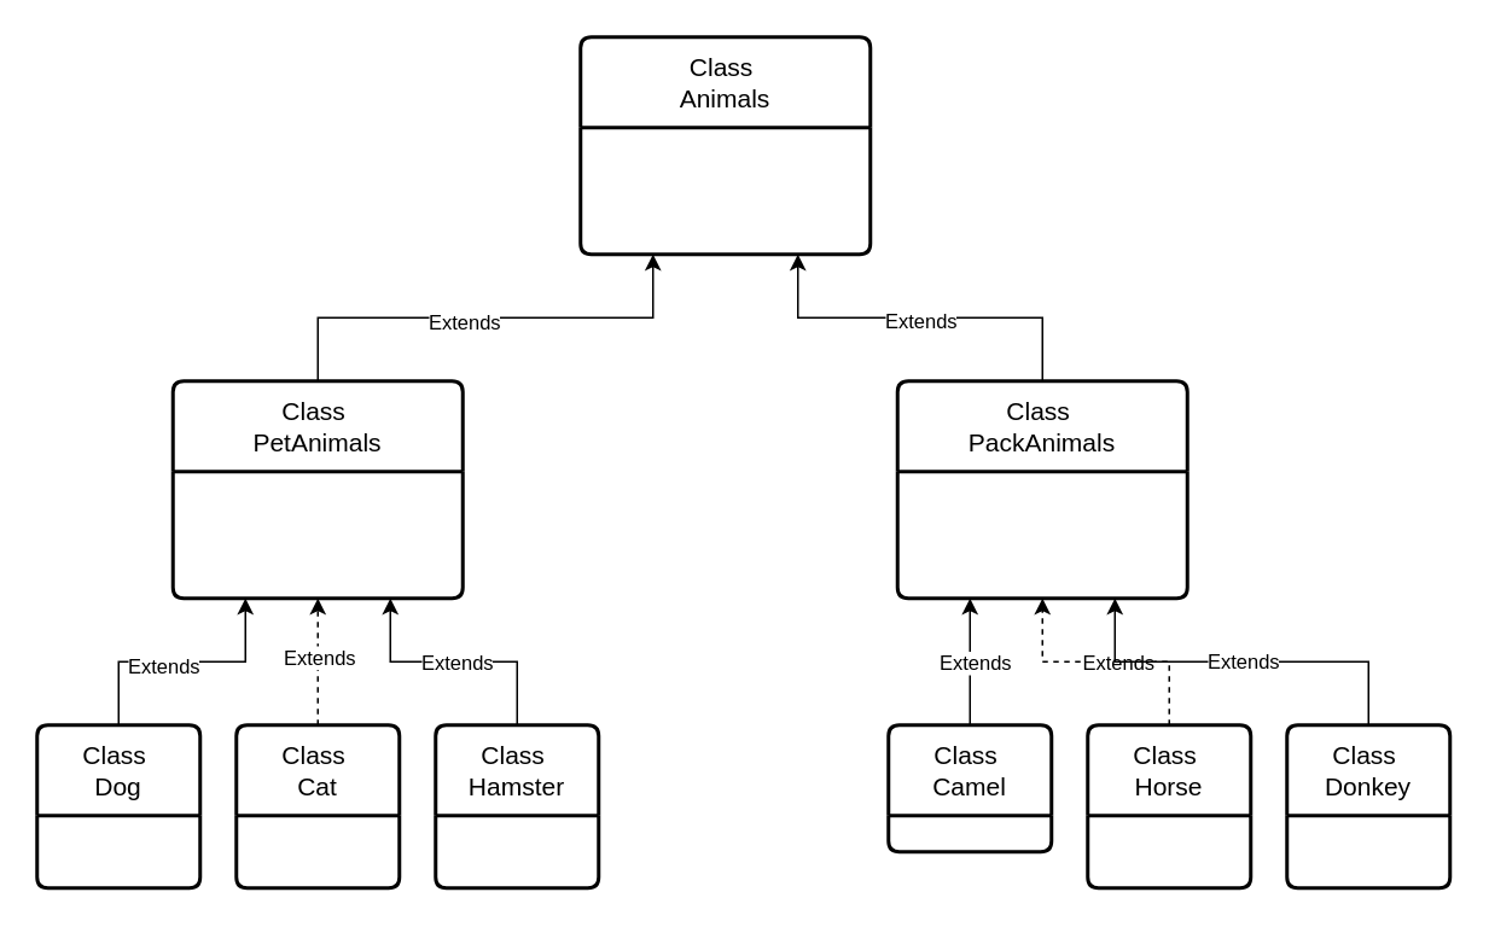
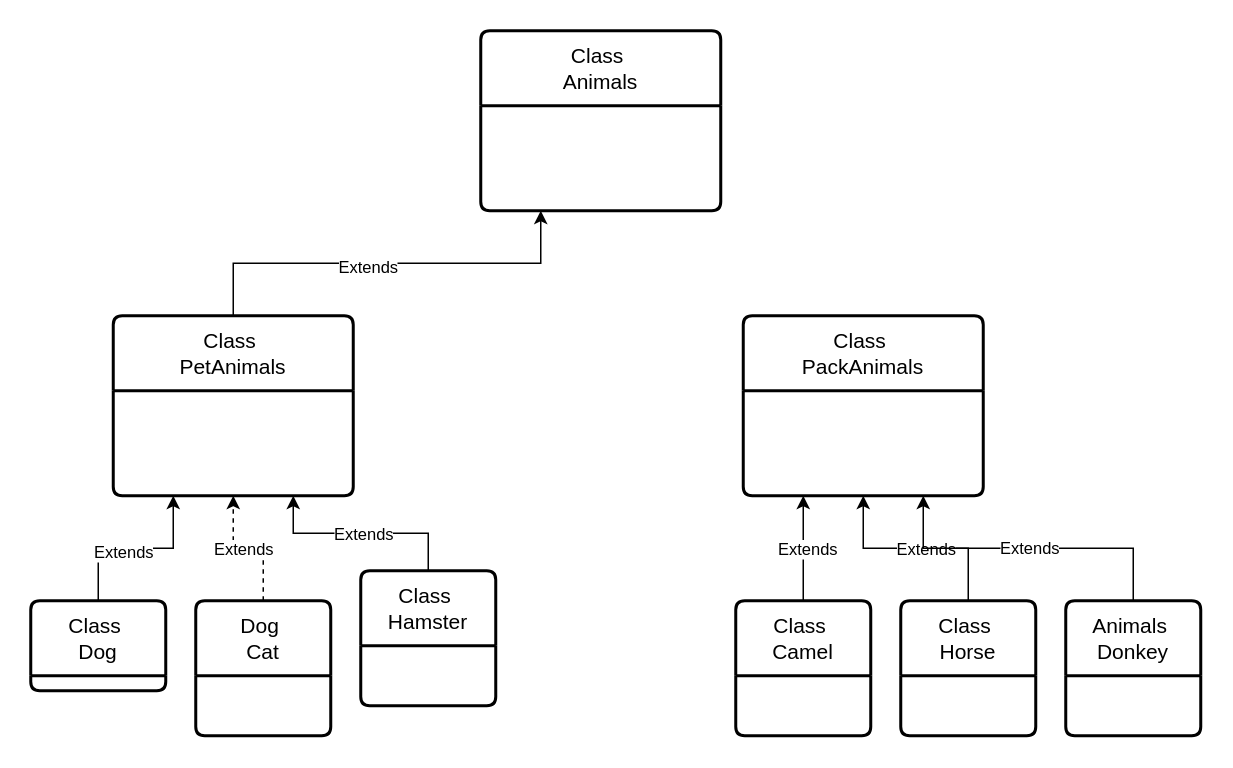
  <mxCell id="0" />
  <mxCell id="1" parent="0" />
  <mxCell id="2" value="Class&amp;nbsp;&lt;div&gt;Animals&lt;/div&gt;" style="swimlane;childLayout=stackLayout;horizontal=1;startSize=50;horizontalStack=0;rounded=1;fontSize=14;fontStyle=0;strokeWidth=2;resizeParent=0;resizeLast=1;shadow=0;dashed=0;align=center;arcSize=4;whiteSpace=wrap;html=1;" vertex="1" parent="1"><mxGeometry x="320" y="20" width="160" height="120" as="geometry" /></mxCell>
  <mxCell id="3" style="edgeStyle=orthogonalEdgeStyle;rounded=0;orthogonalLoop=1;jettySize=auto;html=1;exitX=0.5;exitY=0;exitDx=0;exitDy=0;entryX=0.25;entryY=1;entryDx=0;entryDy=0;" edge="1" parent="1" source="5" target="2"><mxGeometry relative="1" as="geometry" /></mxCell>
  <mxCell id="4" value="Extends" style="edgeLabel;html=1;align=center;verticalAlign=middle;resizable=0;points=[];" vertex="1" connectable="0" parent="3"><mxGeometry x="-0.098" y="-2" relative="1" as="geometry"><mxPoint as="offset" /></mxGeometry></mxCell>
- <mxCell id="5" value="Class&amp;nbsp;&lt;div&gt;PetAnimals&lt;/div&gt;" style="swimlane;childLayout=stackLayout;horizontal=1;startSize=50;horizontalStack=0;rounded=1;fontSize=14;fontStyle=0;strokeWidth=2;resizeParent=0;resizeLast=1;shadow=0;dashed=0;align=center;arcSize=4;whiteSpace=wrap;html=1;" vertex="1" parent="1"><mxGeometry x="95" y="210" width="160" height="120" as="geometry" /></mxCell>
- <mxCell id="6" style="edgeStyle=orthogonalEdgeStyle;rounded=0;orthogonalLoop=1;jettySize=auto;html=1;exitX=0.5;exitY=0;exitDx=0;exitDy=0;entryX=0.75;entryY=1;entryDx=0;entryDy=0;" edge="1" parent="1" source="8" target="2"><mxGeometry relative="1" as="geometry" /></mxCell>
- <mxCell id="7" value="Extends" style="edgeLabel;html=1;align=center;verticalAlign=middle;resizable=0;points=[];" vertex="1" connectable="0" parent="6"><mxGeometry x="0.004" y="1" relative="1" as="geometry"><mxPoint as="offset" /></mxGeometry></mxCell>
+ <mxCell id="5" value="Class&amp;nbsp;&lt;div&gt;PetAnimals&lt;/div&gt;" style="swimlane;childLayout=stackLayout;horizontal=1;startSize=50;horizontalStack=0;rounded=1;fontSize=14;fontStyle=0;strokeWidth=2;resizeParent=0;resizeLast=1;shadow=0;dashed=0;align=center;arcSize=4;whiteSpace=wrap;html=1;" vertex="1" parent="1"><mxGeometry x="75" y="210" width="160" height="120" as="geometry" /></mxCell>
  <mxCell id="8" value="Class&amp;nbsp;&lt;div&gt;PackAnimals&lt;/div&gt;" style="swimlane;childLayout=stackLayout;horizontal=1;startSize=50;horizontalStack=0;rounded=1;fontSize=14;fontStyle=0;strokeWidth=2;resizeParent=0;resizeLast=1;shadow=0;dashed=0;align=center;arcSize=4;whiteSpace=wrap;html=1;" vertex="1" parent="1"><mxGeometry x="495" y="210" width="160" height="120" as="geometry" /></mxCell>
  <mxCell id="9" style="edgeStyle=orthogonalEdgeStyle;rounded=0;orthogonalLoop=1;jettySize=auto;html=1;exitX=0.5;exitY=0;exitDx=0;exitDy=0;entryX=0.25;entryY=1;entryDx=0;entryDy=0;" edge="1" parent="1" source="11" target="5"><mxGeometry relative="1" as="geometry" /></mxCell>
  <mxCell id="10" value="Extends" style="edgeLabel;html=1;align=center;verticalAlign=middle;resizable=0;points=[];" vertex="1" connectable="0" parent="9"><mxGeometry x="-0.157" y="-2" relative="1" as="geometry"><mxPoint as="offset" /></mxGeometry></mxCell>
- <mxCell id="11" value="Class&amp;nbsp;&lt;div&gt;Dog&lt;/div&gt;" style="swimlane;childLayout=stackLayout;horizontal=1;startSize=50;horizontalStack=0;rounded=1;fontSize=14;fontStyle=0;strokeWidth=2;resizeParent=0;resizeLast=1;shadow=0;dashed=0;align=center;arcSize=4;whiteSpace=wrap;html=1;" vertex="1" parent="1"><mxGeometry x="20" y="400" width="90" height="90" as="geometry" /></mxCell>
+ <mxCell id="11" value="Class&amp;nbsp;&lt;div&gt;Dog&lt;/div&gt;" style="swimlane;childLayout=stackLayout;horizontal=1;startSize=50;horizontalStack=0;rounded=1;fontSize=14;fontStyle=0;strokeWidth=2;resizeParent=0;resizeLast=1;shadow=0;dashed=0;align=center;arcSize=4;whiteSpace=wrap;html=1;" vertex="1" parent="1"><mxGeometry x="20" y="400" width="90" height="60" as="geometry" /></mxCell>
  <mxCell id="12" style="edgeStyle=orthogonalEdgeStyle;rounded=0;orthogonalLoop=1;jettySize=auto;html=1;exitX=0.5;exitY=0;exitDx=0;exitDy=0;entryX=0.5;entryY=1;entryDx=0;entryDy=0;dashed=1;" edge="1" parent="1" source="14" target="5"><mxGeometry relative="1" as="geometry" /></mxCell>
  <mxCell id="13" value="Extends" style="edgeLabel;html=1;align=center;verticalAlign=middle;resizable=0;points=[];" vertex="1" connectable="0" parent="12"><mxGeometry x="0.086" relative="1" as="geometry"><mxPoint as="offset" /></mxGeometry></mxCell>
- <mxCell id="14" value="Class&amp;nbsp;&lt;div&gt;Cat&lt;/div&gt;" style="swimlane;childLayout=stackLayout;horizontal=1;startSize=50;horizontalStack=0;rounded=1;fontSize=14;fontStyle=0;strokeWidth=2;resizeParent=0;resizeLast=1;shadow=0;dashed=0;align=center;arcSize=4;whiteSpace=wrap;html=1;" vertex="1" parent="1"><mxGeometry x="130" y="400" width="90" height="90" as="geometry" /></mxCell>
+ <mxCell id="14" value="Dog&amp;nbsp;&lt;div&gt;Cat&lt;/div&gt;" style="swimlane;childLayout=stackLayout;horizontal=1;startSize=50;horizontalStack=0;rounded=1;fontSize=14;fontStyle=0;strokeWidth=2;resizeParent=0;resizeLast=1;shadow=0;dashed=0;align=center;arcSize=4;whiteSpace=wrap;html=1;" vertex="1" parent="1"><mxGeometry x="130" y="400" width="90" height="90" as="geometry" /></mxCell>
  <mxCell id="15" style="edgeStyle=orthogonalEdgeStyle;rounded=0;orthogonalLoop=1;jettySize=auto;html=1;exitX=0.5;exitY=0;exitDx=0;exitDy=0;entryX=0.75;entryY=1;entryDx=0;entryDy=0;" edge="1" parent="1" source="17" target="5"><mxGeometry relative="1" as="geometry" /></mxCell>
  <mxCell id="16" value="Extends" style="edgeLabel;html=1;align=center;verticalAlign=middle;resizable=0;points=[];" vertex="1" connectable="0" parent="15"><mxGeometry x="-0.014" relative="1" as="geometry"><mxPoint as="offset" /></mxGeometry></mxCell>
- <mxCell id="17" value="Class&amp;nbsp;&lt;div&gt;Hamster&lt;/div&gt;" style="swimlane;childLayout=stackLayout;horizontal=1;startSize=50;horizontalStack=0;rounded=1;fontSize=14;fontStyle=0;strokeWidth=2;resizeParent=0;resizeLast=1;shadow=0;dashed=0;align=center;arcSize=4;whiteSpace=wrap;html=1;" vertex="1" parent="1"><mxGeometry x="240" y="400" width="90" height="90" as="geometry" /></mxCell>
+ <mxCell id="17" value="Class&amp;nbsp;&lt;div&gt;Hamster&lt;/div&gt;" style="swimlane;childLayout=stackLayout;horizontal=1;startSize=50;horizontalStack=0;rounded=1;fontSize=14;fontStyle=0;strokeWidth=2;resizeParent=0;resizeLast=1;shadow=0;dashed=0;align=center;arcSize=4;whiteSpace=wrap;html=1;" vertex="1" parent="1"><mxGeometry x="240" y="380" width="90" height="90" as="geometry" /></mxCell>
  <mxCell id="18" style="edgeStyle=orthogonalEdgeStyle;rounded=0;orthogonalLoop=1;jettySize=auto;html=1;exitX=0.5;exitY=0;exitDx=0;exitDy=0;entryX=0.25;entryY=1;entryDx=0;entryDy=0;" edge="1" parent="1" source="20" target="8"><mxGeometry relative="1" as="geometry"><mxPoint x="615" y="350" as="targetPoint" /></mxGeometry></mxCell>
  <mxCell id="19" value="Extends" style="edgeLabel;html=1;align=center;verticalAlign=middle;resizable=0;points=[];" vertex="1" connectable="0" parent="18"><mxGeometry x="0.014" y="-2" relative="1" as="geometry"><mxPoint as="offset" /></mxGeometry></mxCell>
- <mxCell id="20" value="Class&amp;nbsp;&lt;div&gt;Camel&lt;/div&gt;" style="swimlane;childLayout=stackLayout;horizontal=1;startSize=50;horizontalStack=0;rounded=1;fontSize=14;fontStyle=0;strokeWidth=2;resizeParent=0;resizeLast=1;shadow=0;dashed=0;align=center;arcSize=4;whiteSpace=wrap;html=1;" vertex="1" parent="1"><mxGeometry x="490" y="400" width="90" height="70" as="geometry" /></mxCell>
- <mxCell id="21" style="edgeStyle=orthogonalEdgeStyle;rounded=0;orthogonalLoop=1;jettySize=auto;html=1;exitX=0.5;exitY=0;exitDx=0;exitDy=0;entryX=0.5;entryY=1;entryDx=0;entryDy=0;dashed=1;" edge="1" parent="1" source="23" target="8"><mxGeometry relative="1" as="geometry" /></mxCell>
+ <mxCell id="20" value="Class&amp;nbsp;&lt;div&gt;Camel&lt;/div&gt;" style="swimlane;childLayout=stackLayout;horizontal=1;startSize=50;horizontalStack=0;rounded=1;fontSize=14;fontStyle=0;strokeWidth=2;resizeParent=0;resizeLast=1;shadow=0;dashed=0;align=center;arcSize=4;whiteSpace=wrap;html=1;" vertex="1" parent="1"><mxGeometry x="490" y="400" width="90" height="90" as="geometry" /></mxCell>
+ <mxCell id="21" style="edgeStyle=orthogonalEdgeStyle;rounded=0;orthogonalLoop=1;jettySize=auto;html=1;exitX=0.5;exitY=0;exitDx=0;exitDy=0;entryX=0.5;entryY=1;entryDx=0;entryDy=0;" edge="1" parent="1" source="23" target="8"><mxGeometry relative="1" as="geometry" /></mxCell>
  <mxCell id="22" value="Extends" style="edgeLabel;html=1;align=center;verticalAlign=middle;resizable=0;points=[];" vertex="1" connectable="0" parent="21"><mxGeometry x="-0.086" relative="1" as="geometry"><mxPoint as="offset" /></mxGeometry></mxCell>
  <mxCell id="23" value="Class&amp;nbsp;&lt;div&gt;Horse&lt;/div&gt;" style="swimlane;childLayout=stackLayout;horizontal=1;startSize=50;horizontalStack=0;rounded=1;fontSize=14;fontStyle=0;strokeWidth=2;resizeParent=0;resizeLast=1;shadow=0;dashed=0;align=center;arcSize=4;whiteSpace=wrap;html=1;" vertex="1" parent="1"><mxGeometry x="600" y="400" width="90" height="90" as="geometry" /></mxCell>
  <mxCell id="24" style="edgeStyle=orthogonalEdgeStyle;rounded=0;orthogonalLoop=1;jettySize=auto;html=1;exitX=0.5;exitY=0;exitDx=0;exitDy=0;entryX=0.75;entryY=1;entryDx=0;entryDy=0;" edge="1" parent="1" source="26" target="8"><mxGeometry relative="1" as="geometry" /></mxCell>
  <mxCell id="25" value="Extends" style="edgeLabel;html=1;align=center;verticalAlign=middle;resizable=0;points=[];" vertex="1" connectable="0" parent="24"><mxGeometry y="-1" relative="1" as="geometry"><mxPoint as="offset" /></mxGeometry></mxCell>
- <mxCell id="26" value="Class&amp;nbsp;&lt;div&gt;Donkey&lt;/div&gt;" style="swimlane;childLayout=stackLayout;horizontal=1;startSize=50;horizontalStack=0;rounded=1;fontSize=14;fontStyle=0;strokeWidth=2;resizeParent=0;resizeLast=1;shadow=0;dashed=0;align=center;arcSize=4;whiteSpace=wrap;html=1;" vertex="1" parent="1"><mxGeometry x="710" y="400" width="90" height="90" as="geometry" /></mxCell>
+ <mxCell id="26" value="Animals&amp;nbsp;&lt;div&gt;Donkey&lt;/div&gt;" style="swimlane;childLayout=stackLayout;horizontal=1;startSize=50;horizontalStack=0;rounded=1;fontSize=14;fontStyle=0;strokeWidth=2;resizeParent=0;resizeLast=1;shadow=0;dashed=0;align=center;arcSize=4;whiteSpace=wrap;html=1;" vertex="1" parent="1"><mxGeometry x="710" y="400" width="90" height="90" as="geometry" /></mxCell>
